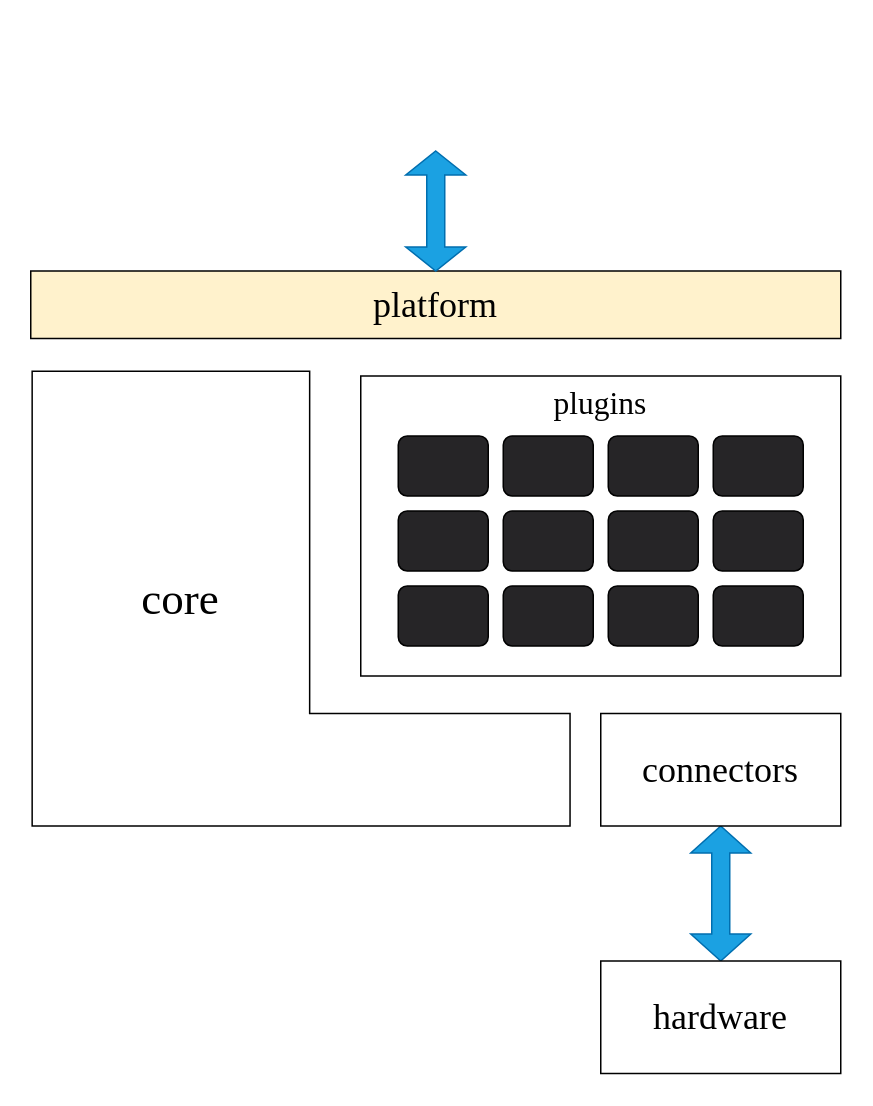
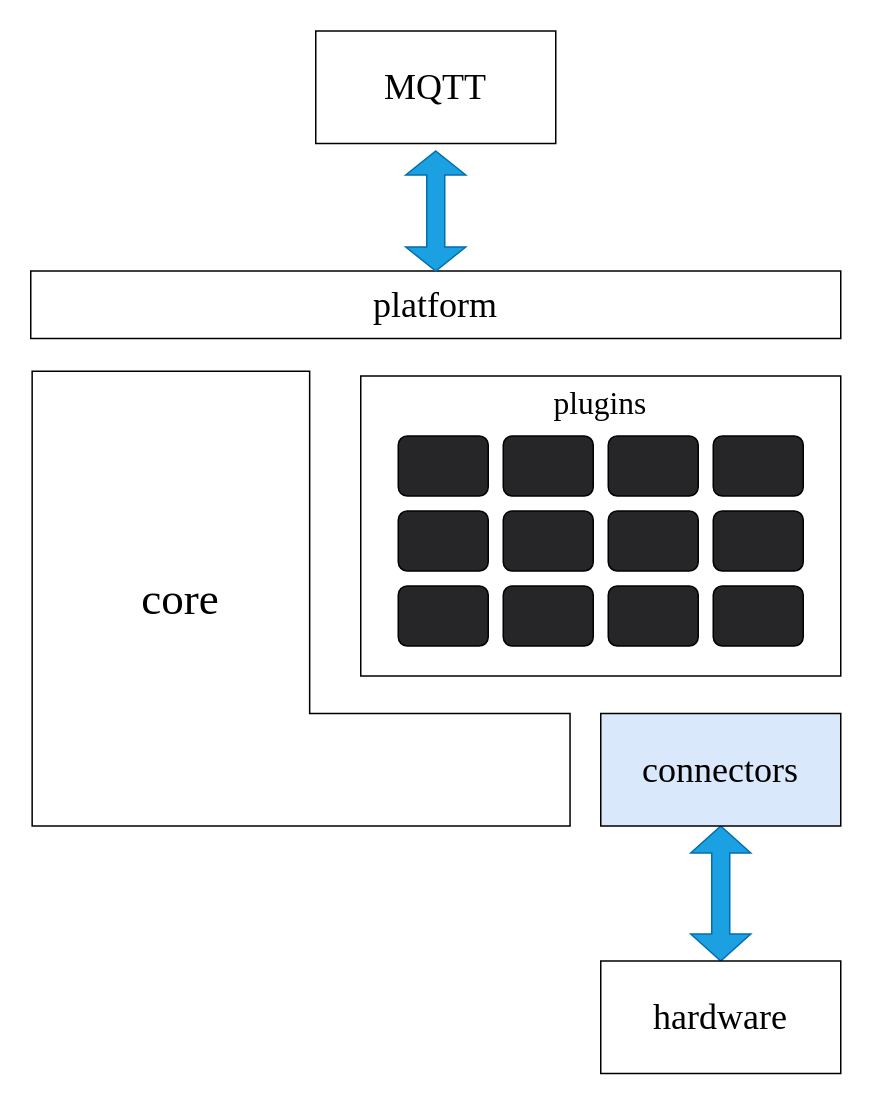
  <mxCell id="0" />
  <mxCell id="1" parent="0" />
  <mxCell id="2" value="" style="shape=corner;whiteSpace=wrap;html=1;rotation=-90;dx=75;dy=185;" vertex="1" parent="1"><mxGeometry x="48.67" y="219.15" width="303.12" height="358.59" as="geometry" /></mxCell>
  <mxCell id="3" value="&lt;font style=&quot;font-size: 30px;&quot;&gt;core&lt;/font&gt;" style="text;strokeColor=none;align=center;fillColor=none;html=1;verticalAlign=middle;whiteSpace=wrap;rounded=0;fontFamily=Verdana;" vertex="1" parent="1"><mxGeometry x="80" y="377.5" width="80" height="40" as="geometry" /></mxCell>
  <mxCell id="4" value="" style="shape=doubleArrow;direction=south;whiteSpace=wrap;html=1;fontFamily=Verdana;fontSize=24;fillColor=#1ba1e2;fontColor=#ffffff;strokeColor=#006EAF;" vertex="1" parent="1"><mxGeometry x="460" y="550" width="40" height="90" as="geometry" /></mxCell>
- <mxCell id="5" value="connectors" style="rounded=0;whiteSpace=wrap;html=1;fontFamily=Verdana;fontSize=24;" vertex="1" parent="1"><mxGeometry x="400" y="475" width="160" height="75" as="geometry" /></mxCell>
- <mxCell id="6" value="platform" style="rounded=0;whiteSpace=wrap;html=1;fontFamily=Verdana;fontSize=24;fillColor=#fff2cc;" vertex="1" parent="1"><mxGeometry x="20" y="180" width="540" height="45" as="geometry" /></mxCell>
+ <mxCell id="5" value="connectors" style="rounded=0;whiteSpace=wrap;html=1;fontFamily=Verdana;fontSize=24;fillColor=#dae8fc;" vertex="1" parent="1"><mxGeometry x="400" y="475" width="160" height="75" as="geometry" /></mxCell>
+ <mxCell id="6" value="platform" style="rounded=0;whiteSpace=wrap;html=1;fontFamily=Verdana;fontSize=24;" vertex="1" parent="1"><mxGeometry x="20" y="180" width="540" height="45" as="geometry" /></mxCell>
  <mxCell id="7" value="" style="group;fillColor=default;" vertex="1" connectable="0" parent="1"><mxGeometry x="240" y="250" width="320" height="200" as="geometry" /></mxCell>
  <mxCell id="8" value="plugins" style="rounded=0;whiteSpace=wrap;html=1;fontFamily=Verdana;fontSize=21;fillColor=none;verticalAlign=top;" vertex="1" parent="7"><mxGeometry width="320" height="200" as="geometry" /></mxCell>
  <mxCell id="9" value="" style="rounded=1;whiteSpace=wrap;html=1;fillColor=#262527;" vertex="1" parent="7"><mxGeometry x="25" y="40" width="60" height="40" as="geometry" /></mxCell>
  <mxCell id="10" value="" style="rounded=1;whiteSpace=wrap;html=1;fillColor=#262527;" vertex="1" parent="7"><mxGeometry x="25" y="90" width="60" height="40" as="geometry" /></mxCell>
  <mxCell id="11" value="" style="rounded=1;whiteSpace=wrap;html=1;fillColor=#262527;" vertex="1" parent="7"><mxGeometry x="25" y="140" width="60" height="40" as="geometry" /></mxCell>
  <mxCell id="12" value="" style="rounded=1;whiteSpace=wrap;html=1;fillColor=#262527;" vertex="1" parent="7"><mxGeometry x="95" y="40" width="60" height="40" as="geometry" /></mxCell>
  <mxCell id="13" value="" style="rounded=1;whiteSpace=wrap;html=1;fillColor=#262527;" vertex="1" parent="7"><mxGeometry x="95" y="90" width="60" height="40" as="geometry" /></mxCell>
  <mxCell id="14" value="" style="rounded=1;whiteSpace=wrap;html=1;fillColor=#262527;" vertex="1" parent="7"><mxGeometry x="95" y="140" width="60" height="40" as="geometry" /></mxCell>
  <mxCell id="15" value="" style="rounded=1;whiteSpace=wrap;html=1;fillColor=#262527;" vertex="1" parent="7"><mxGeometry x="165" y="40" width="60" height="40" as="geometry" /></mxCell>
  <mxCell id="16" value="" style="rounded=1;whiteSpace=wrap;html=1;fillColor=#262527;" vertex="1" parent="7"><mxGeometry x="165" y="90" width="60" height="40" as="geometry" /></mxCell>
  <mxCell id="17" value="" style="rounded=1;whiteSpace=wrap;html=1;fillColor=#262527;" vertex="1" parent="7"><mxGeometry x="165" y="140" width="60" height="40" as="geometry" /></mxCell>
  <mxCell id="18" value="" style="rounded=1;whiteSpace=wrap;html=1;fillColor=#262527;" vertex="1" parent="7"><mxGeometry x="235" y="40" width="60" height="40" as="geometry" /></mxCell>
  <mxCell id="19" value="" style="rounded=1;whiteSpace=wrap;html=1;fillColor=#262527;" vertex="1" parent="7"><mxGeometry x="235" y="90" width="60" height="40" as="geometry" /></mxCell>
  <mxCell id="20" value="" style="rounded=1;whiteSpace=wrap;html=1;fillColor=#262527;" vertex="1" parent="7"><mxGeometry x="235" y="140" width="60" height="40" as="geometry" /></mxCell>
  <mxCell id="21" value="hardware" style="rounded=0;whiteSpace=wrap;html=1;fontFamily=Verdana;fontSize=24;" vertex="1" parent="1"><mxGeometry x="400" y="640" width="160" height="75" as="geometry" /></mxCell>
  <mxCell id="22" value="" style="shape=doubleArrow;direction=south;whiteSpace=wrap;html=1;fontFamily=Verdana;fontSize=24;fillColor=#1ba1e2;fontColor=#ffffff;strokeColor=#006EAF;" vertex="1" parent="1"><mxGeometry x="270" y="100" width="40" height="80" as="geometry" /></mxCell>
+ <mxCell id="23" value="MQTT" style="rounded=0;whiteSpace=wrap;html=1;fontFamily=Verdana;fontSize=24;" vertex="1" parent="1"><mxGeometry x="210" y="20" width="160" height="75" as="geometry" /></mxCell>
